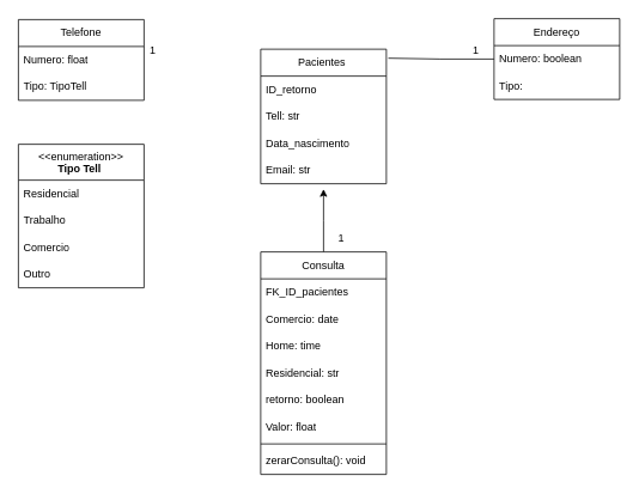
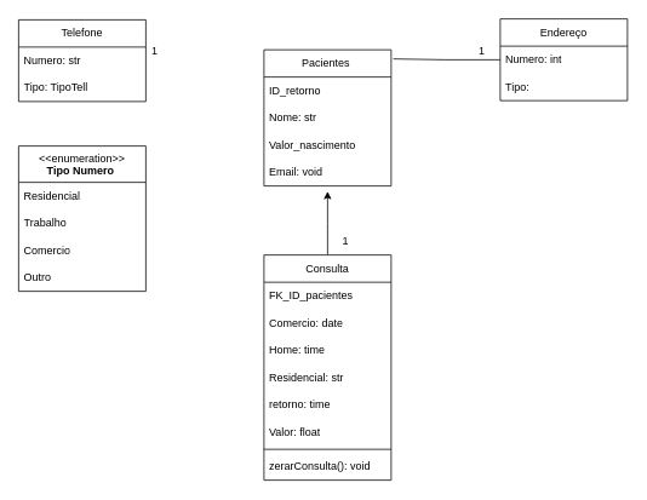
  <mxCell id="0" />
  <mxCell id="1" parent="0" />
  <mxCell id="2" value="Pacientes&amp;nbsp;" style="swimlane;fontStyle=0;childLayout=stackLayout;horizontal=1;startSize=30;horizontalStack=0;resizeParent=1;resizeParentMax=0;resizeLast=0;collapsible=1;marginBottom=0;whiteSpace=wrap;html=1;" vertex="1" parent="1"><mxGeometry x="290" y="54" width="140" height="150" as="geometry" /></mxCell>
  <mxCell id="3" value="ID_retorno&lt;span style=&quot;white-space: pre;&quot;&gt; &lt;/span&gt;&lt;span style=&quot;white-space: pre;&quot;&gt; &lt;/span&gt;" style="text;strokeColor=none;fillColor=none;align=left;verticalAlign=middle;spacingLeft=4;spacingRight=4;overflow=hidden;points=[[0,0.5],[1,0.5]];portConstraint=eastwest;rotatable=0;whiteSpace=wrap;html=1;" vertex="1" parent="2"><mxGeometry y="30" width="140" height="30" as="geometry" /></mxCell>
- <mxCell id="4" value="Tell: str" style="text;strokeColor=none;fillColor=none;align=left;verticalAlign=middle;spacingLeft=4;spacingRight=4;overflow=hidden;points=[[0,0.5],[1,0.5]];portConstraint=eastwest;rotatable=0;whiteSpace=wrap;html=1;" vertex="1" parent="2"><mxGeometry y="60" width="140" height="30" as="geometry" /></mxCell>
- <mxCell id="5" value="Data_nascimento" style="text;strokeColor=none;fillColor=none;align=left;verticalAlign=middle;spacingLeft=4;spacingRight=4;overflow=hidden;points=[[0,0.5],[1,0.5]];portConstraint=eastwest;rotatable=0;whiteSpace=wrap;html=1;" vertex="1" parent="2"><mxGeometry y="90" width="140" height="30" as="geometry" /></mxCell>
- <mxCell id="6" value="Email: str&lt;br&gt;" style="text;strokeColor=none;fillColor=none;align=left;verticalAlign=middle;spacingLeft=4;spacingRight=4;overflow=hidden;points=[[0,0.5],[1,0.5]];portConstraint=eastwest;rotatable=0;whiteSpace=wrap;html=1;" vertex="1" parent="2"><mxGeometry y="120" width="140" height="30" as="geometry" /></mxCell>
+ <mxCell id="4" value="Nome: str" style="text;strokeColor=none;fillColor=none;align=left;verticalAlign=middle;spacingLeft=4;spacingRight=4;overflow=hidden;points=[[0,0.5],[1,0.5]];portConstraint=eastwest;rotatable=0;whiteSpace=wrap;html=1;" vertex="1" parent="2"><mxGeometry y="60" width="140" height="30" as="geometry" /></mxCell>
+ <mxCell id="5" value="Valor_nascimento" style="text;strokeColor=none;fillColor=none;align=left;verticalAlign=middle;spacingLeft=4;spacingRight=4;overflow=hidden;points=[[0,0.5],[1,0.5]];portConstraint=eastwest;rotatable=0;whiteSpace=wrap;html=1;" vertex="1" parent="2"><mxGeometry y="90" width="140" height="30" as="geometry" /></mxCell>
+ <mxCell id="6" value="Email: void&lt;br&gt;" style="text;strokeColor=none;fillColor=none;align=left;verticalAlign=middle;spacingLeft=4;spacingRight=4;overflow=hidden;points=[[0,0.5],[1,0.5]];portConstraint=eastwest;rotatable=0;whiteSpace=wrap;html=1;" vertex="1" parent="2"><mxGeometry y="120" width="140" height="30" as="geometry" /></mxCell>
  <mxCell id="7" style="edgeStyle=orthogonalEdgeStyle;rounded=0;orthogonalLoop=1;jettySize=auto;html=1;entryX=1.016;entryY=0.067;entryDx=0;entryDy=0;entryPerimeter=0;endArrow=none;" edge="1" parent="1" source="8" target="2"><mxGeometry relative="1" as="geometry" /></mxCell>
  <mxCell id="8" value="Endereço" style="swimlane;fontStyle=0;childLayout=stackLayout;horizontal=1;startSize=30;horizontalStack=0;resizeParent=1;resizeParentMax=0;resizeLast=0;collapsible=1;marginBottom=0;whiteSpace=wrap;html=1;" vertex="1" parent="1"><mxGeometry x="550" y="20" width="140" height="90" as="geometry" /></mxCell>
- <mxCell id="9" value="Numero: boolean" style="text;strokeColor=none;fillColor=none;align=left;verticalAlign=middle;spacingLeft=4;spacingRight=4;overflow=hidden;points=[[0,0.5],[1,0.5]];portConstraint=eastwest;rotatable=0;whiteSpace=wrap;html=1;" vertex="1" parent="8"><mxGeometry y="30" width="140" height="30" as="geometry" /></mxCell>
+ <mxCell id="9" value="Numero: int" style="text;strokeColor=none;fillColor=none;align=left;verticalAlign=middle;spacingLeft=4;spacingRight=4;overflow=hidden;points=[[0,0.5],[1,0.5]];portConstraint=eastwest;rotatable=0;whiteSpace=wrap;html=1;" vertex="1" parent="8"><mxGeometry y="30" width="140" height="30" as="geometry" /></mxCell>
  <mxCell id="10" value="Tipo:" style="text;strokeColor=none;fillColor=none;align=left;verticalAlign=middle;spacingLeft=4;spacingRight=4;overflow=hidden;points=[[0,0.5],[1,0.5]];portConstraint=eastwest;rotatable=0;whiteSpace=wrap;html=1;" vertex="1" parent="8"><mxGeometry y="60" width="140" height="30" as="geometry" /></mxCell>
  <mxCell id="11" value="Telefone&lt;br&gt;" style="swimlane;fontStyle=0;childLayout=stackLayout;horizontal=1;startSize=30;horizontalStack=0;resizeParent=1;resizeParentMax=0;resizeLast=0;collapsible=1;marginBottom=0;whiteSpace=wrap;html=1;" vertex="1" parent="1"><mxGeometry x="20" y="21" width="140" height="90" as="geometry" /></mxCell>
- <mxCell id="12" value="Numero: float" style="text;strokeColor=none;fillColor=none;align=left;verticalAlign=middle;spacingLeft=4;spacingRight=4;overflow=hidden;points=[[0,0.5],[1,0.5]];portConstraint=eastwest;rotatable=0;whiteSpace=wrap;html=1;" vertex="1" parent="11"><mxGeometry y="30" width="140" height="30" as="geometry" /></mxCell>
+ <mxCell id="12" value="Numero: str" style="text;strokeColor=none;fillColor=none;align=left;verticalAlign=middle;spacingLeft=4;spacingRight=4;overflow=hidden;points=[[0,0.5],[1,0.5]];portConstraint=eastwest;rotatable=0;whiteSpace=wrap;html=1;" vertex="1" parent="11"><mxGeometry y="30" width="140" height="30" as="geometry" /></mxCell>
  <mxCell id="13" value="Tipo: TipoTell&lt;br&gt;" style="text;strokeColor=none;fillColor=none;align=left;verticalAlign=middle;spacingLeft=4;spacingRight=4;overflow=hidden;points=[[0,0.5],[1,0.5]];portConstraint=eastwest;rotatable=0;whiteSpace=wrap;html=1;" vertex="1" parent="11"><mxGeometry y="60" width="140" height="30" as="geometry" /></mxCell>
  <mxCell id="14" style="edgeStyle=orthogonalEdgeStyle;rounded=0;orthogonalLoop=1;jettySize=auto;html=1;" edge="1" parent="1" source="15"><mxGeometry relative="1" as="geometry"><mxPoint x="360" y="210" as="targetPoint" /></mxGeometry></mxCell>
  <mxCell id="15" value="Consulta" style="swimlane;fontStyle=0;childLayout=stackLayout;horizontal=1;startSize=30;horizontalStack=0;resizeParent=1;resizeParentMax=0;resizeLast=0;collapsible=1;marginBottom=0;whiteSpace=wrap;html=1;" vertex="1" parent="1"><mxGeometry x="290" y="280" width="140" height="248" as="geometry" /></mxCell>
  <mxCell id="16" value="FK_ID_pacientes&lt;span style=&quot;white-space: pre;&quot;&gt; &lt;/span&gt;&lt;span style=&quot;white-space: pre;&quot;&gt; &lt;/span&gt;" style="text;strokeColor=none;fillColor=none;align=left;verticalAlign=middle;spacingLeft=4;spacingRight=4;overflow=hidden;points=[[0,0.5],[1,0.5]];portConstraint=eastwest;rotatable=0;whiteSpace=wrap;html=1;" vertex="1" parent="15"><mxGeometry y="30" width="140" height="30" as="geometry" /></mxCell>
  <mxCell id="17" value="Comercio: date" style="text;strokeColor=none;fillColor=none;align=left;verticalAlign=middle;spacingLeft=4;spacingRight=4;overflow=hidden;points=[[0,0.5],[1,0.5]];portConstraint=eastwest;rotatable=0;whiteSpace=wrap;html=1;" vertex="1" parent="15"><mxGeometry y="60" width="140" height="30" as="geometry" /></mxCell>
  <mxCell id="18" value="Home: time" style="text;strokeColor=none;fillColor=none;align=left;verticalAlign=middle;spacingLeft=4;spacingRight=4;overflow=hidden;points=[[0,0.5],[1,0.5]];portConstraint=eastwest;rotatable=0;whiteSpace=wrap;html=1;" vertex="1" parent="15"><mxGeometry y="90" width="140" height="30" as="geometry" /></mxCell>
  <mxCell id="19" value="Residencial: str" style="text;strokeColor=none;fillColor=none;align=left;verticalAlign=middle;spacingLeft=4;spacingRight=4;overflow=hidden;points=[[0,0.5],[1,0.5]];portConstraint=eastwest;rotatable=0;whiteSpace=wrap;html=1;" vertex="1" parent="15"><mxGeometry y="120" width="140" height="30" as="geometry" /></mxCell>
- <mxCell id="20" value="retorno: boolean" style="text;strokeColor=none;fillColor=none;align=left;verticalAlign=middle;spacingLeft=4;spacingRight=4;overflow=hidden;points=[[0,0.5],[1,0.5]];portConstraint=eastwest;rotatable=0;whiteSpace=wrap;html=1;" vertex="1" parent="15"><mxGeometry y="150" width="140" height="30" as="geometry" /></mxCell>
+ <mxCell id="20" value="retorno: time" style="text;strokeColor=none;fillColor=none;align=left;verticalAlign=middle;spacingLeft=4;spacingRight=4;overflow=hidden;points=[[0,0.5],[1,0.5]];portConstraint=eastwest;rotatable=0;whiteSpace=wrap;html=1;" vertex="1" parent="15"><mxGeometry y="150" width="140" height="30" as="geometry" /></mxCell>
  <mxCell id="21" value="Valor: float" style="text;strokeColor=none;fillColor=none;align=left;verticalAlign=middle;spacingLeft=4;spacingRight=4;overflow=hidden;points=[[0,0.5],[1,0.5]];portConstraint=eastwest;rotatable=0;whiteSpace=wrap;html=1;" vertex="1" parent="15"><mxGeometry y="180" width="140" height="30" as="geometry" /></mxCell>
  <mxCell id="22" value="" style="line;strokeWidth=1;fillColor=none;align=left;verticalAlign=middle;spacingTop=-1;spacingLeft=3;spacingRight=3;rotatable=0;labelPosition=right;points=[];portConstraint=eastwest;strokeColor=inherit;" vertex="1" parent="15"><mxGeometry y="210" width="140" height="8" as="geometry" /></mxCell>
  <mxCell id="23" value="zerarConsulta(): void" style="text;strokeColor=none;fillColor=none;align=left;verticalAlign=middle;spacingLeft=4;spacingRight=4;overflow=hidden;points=[[0,0.5],[1,0.5]];portConstraint=eastwest;rotatable=0;whiteSpace=wrap;html=1;" vertex="1" parent="15"><mxGeometry y="218" width="140" height="30" as="geometry" /></mxCell>
- <mxCell id="24" value="&amp;lt;&amp;lt;enumeration&amp;gt;&amp;gt;&lt;br&gt;&lt;b&gt;Tipo Tell&amp;nbsp;&lt;/b&gt;" style="swimlane;fontStyle=0;align=center;verticalAlign=top;childLayout=stackLayout;horizontal=1;startSize=40;horizontalStack=0;resizeParent=1;resizeParentMax=0;resizeLast=0;collapsible=0;marginBottom=0;html=1;whiteSpace=wrap;" vertex="1" parent="1"><mxGeometry x="20" y="160" width="140" height="160" as="geometry" /></mxCell>
+ <mxCell id="24" value="&amp;lt;&amp;lt;enumeration&amp;gt;&amp;gt;&lt;br&gt;&lt;b&gt;Tipo Numero&amp;nbsp;&lt;/b&gt;" style="swimlane;fontStyle=0;align=center;verticalAlign=top;childLayout=stackLayout;horizontal=1;startSize=40;horizontalStack=0;resizeParent=1;resizeParentMax=0;resizeLast=0;collapsible=0;marginBottom=0;html=1;whiteSpace=wrap;" vertex="1" parent="1"><mxGeometry x="20" y="160" width="140" height="160" as="geometry" /></mxCell>
  <mxCell id="25" value="Residencial" style="text;html=1;strokeColor=none;fillColor=none;align=left;verticalAlign=middle;spacingLeft=4;spacingRight=4;overflow=hidden;rotatable=0;points=[[0,0.5],[1,0.5]];portConstraint=eastwest;whiteSpace=wrap;" vertex="1" parent="24"><mxGeometry y="40" width="140" height="30" as="geometry" /></mxCell>
  <mxCell id="26" value="Trabalho" style="text;html=1;strokeColor=none;fillColor=none;align=left;verticalAlign=middle;spacingLeft=4;spacingRight=4;overflow=hidden;rotatable=0;points=[[0,0.5],[1,0.5]];portConstraint=eastwest;whiteSpace=wrap;" vertex="1" parent="24"><mxGeometry y="70" width="140" height="30" as="geometry" /></mxCell>
  <mxCell id="27" value="Comercio" style="text;html=1;strokeColor=none;fillColor=none;align=left;verticalAlign=middle;spacingLeft=4;spacingRight=4;overflow=hidden;rotatable=0;points=[[0,0.5],[1,0.5]];portConstraint=eastwest;whiteSpace=wrap;" vertex="1" parent="24"><mxGeometry y="100" width="140" height="30" as="geometry" /></mxCell>
  <mxCell id="28" value="Outro" style="text;html=1;strokeColor=none;fillColor=none;align=left;verticalAlign=middle;spacingLeft=4;spacingRight=4;overflow=hidden;rotatable=0;points=[[0,0.5],[1,0.5]];portConstraint=eastwest;whiteSpace=wrap;" vertex="1" parent="24"><mxGeometry y="130" width="140" height="30" as="geometry" /></mxCell>
  <mxCell id="29" value="1" style="text;strokeColor=none;align=center;fillColor=none;html=1;verticalAlign=middle;whiteSpace=wrap;rounded=0;" vertex="1" parent="1"><mxGeometry x="350" y="250" width="60" height="30" as="geometry" /></mxCell>
  <mxCell id="30" value="1" style="text;strokeColor=none;align=center;fillColor=none;html=1;verticalAlign=middle;whiteSpace=wrap;rounded=0;" vertex="1" parent="1"><mxGeometry x="500" y="40" width="60" height="30" as="geometry" /></mxCell>
  <mxCell id="31" value="1" style="text;strokeColor=none;align=center;fillColor=none;html=1;verticalAlign=middle;whiteSpace=wrap;rounded=0;" vertex="1" parent="1"><mxGeometry x="140" y="40" width="60" height="30" as="geometry" /></mxCell>
